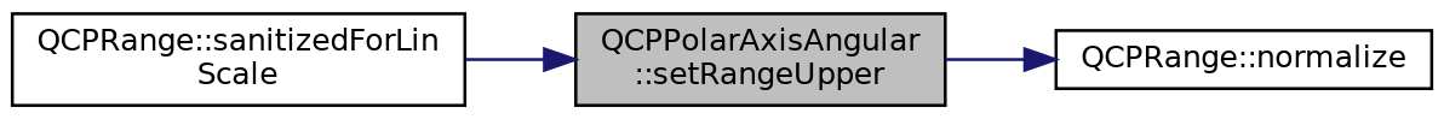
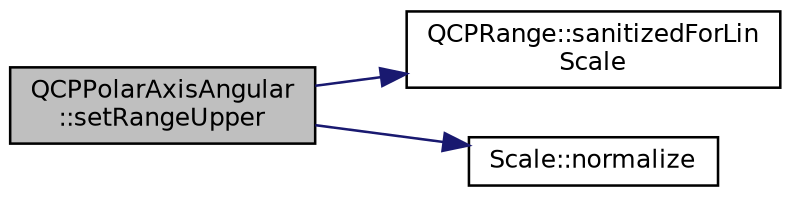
  digraph {
    rankdir=LR
    node [color=black fillcolor=white fontname=Helvetica fontsize=10 shape=record style=filled]
    edge [color=midnightblue fontname=Helvetica fontsize=10 labelfontname=Helvetica labelfontsize=10 style=solid]
    n1 [fillcolor=grey75 fontcolor=black height=0.2 label="QCPPolarAxisAngular\l::setRangeUpper" width=0.4]
    n2 [height=0.2 label="QCPRange::sanitizedForLin\lScale" width=0.4]
-   n3 [height=0.2 label="QCPRange::normalize" width=0.4]
-   n2 -> n1
+   n3 [height=0.2 label="Scale::normalize" width=0.4]
+   n1 -> n2
    n1 -> n3
  }
